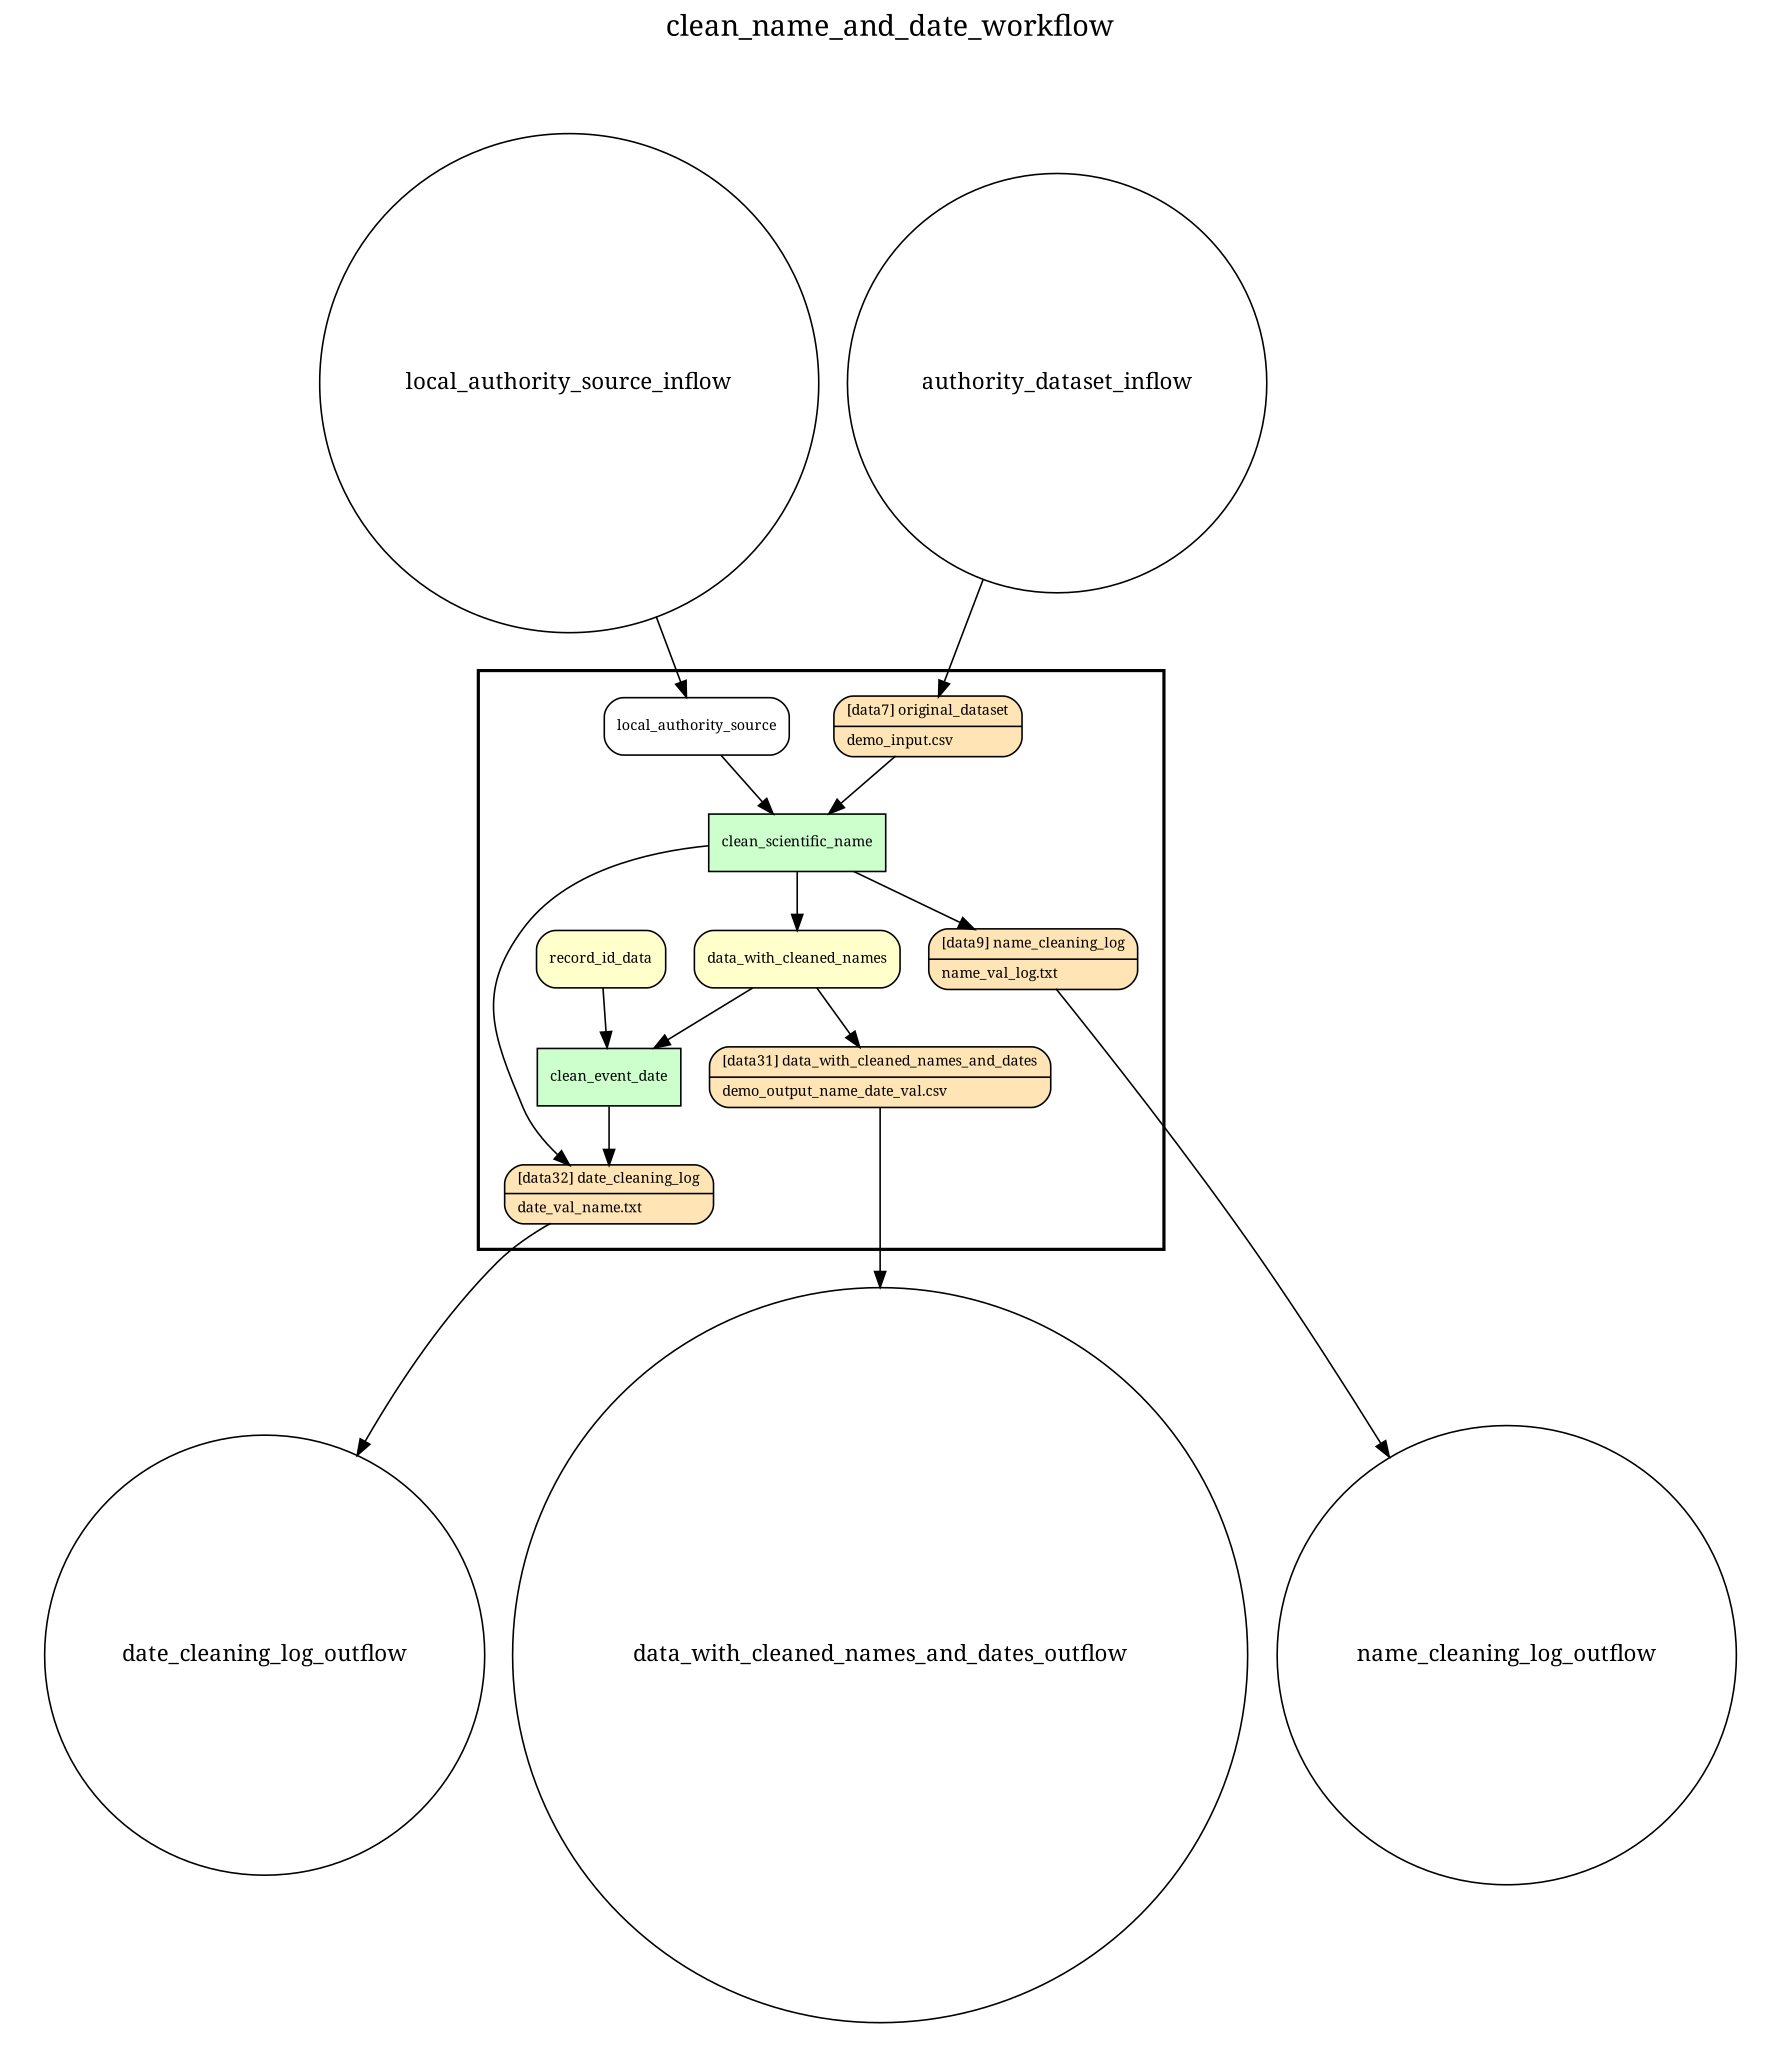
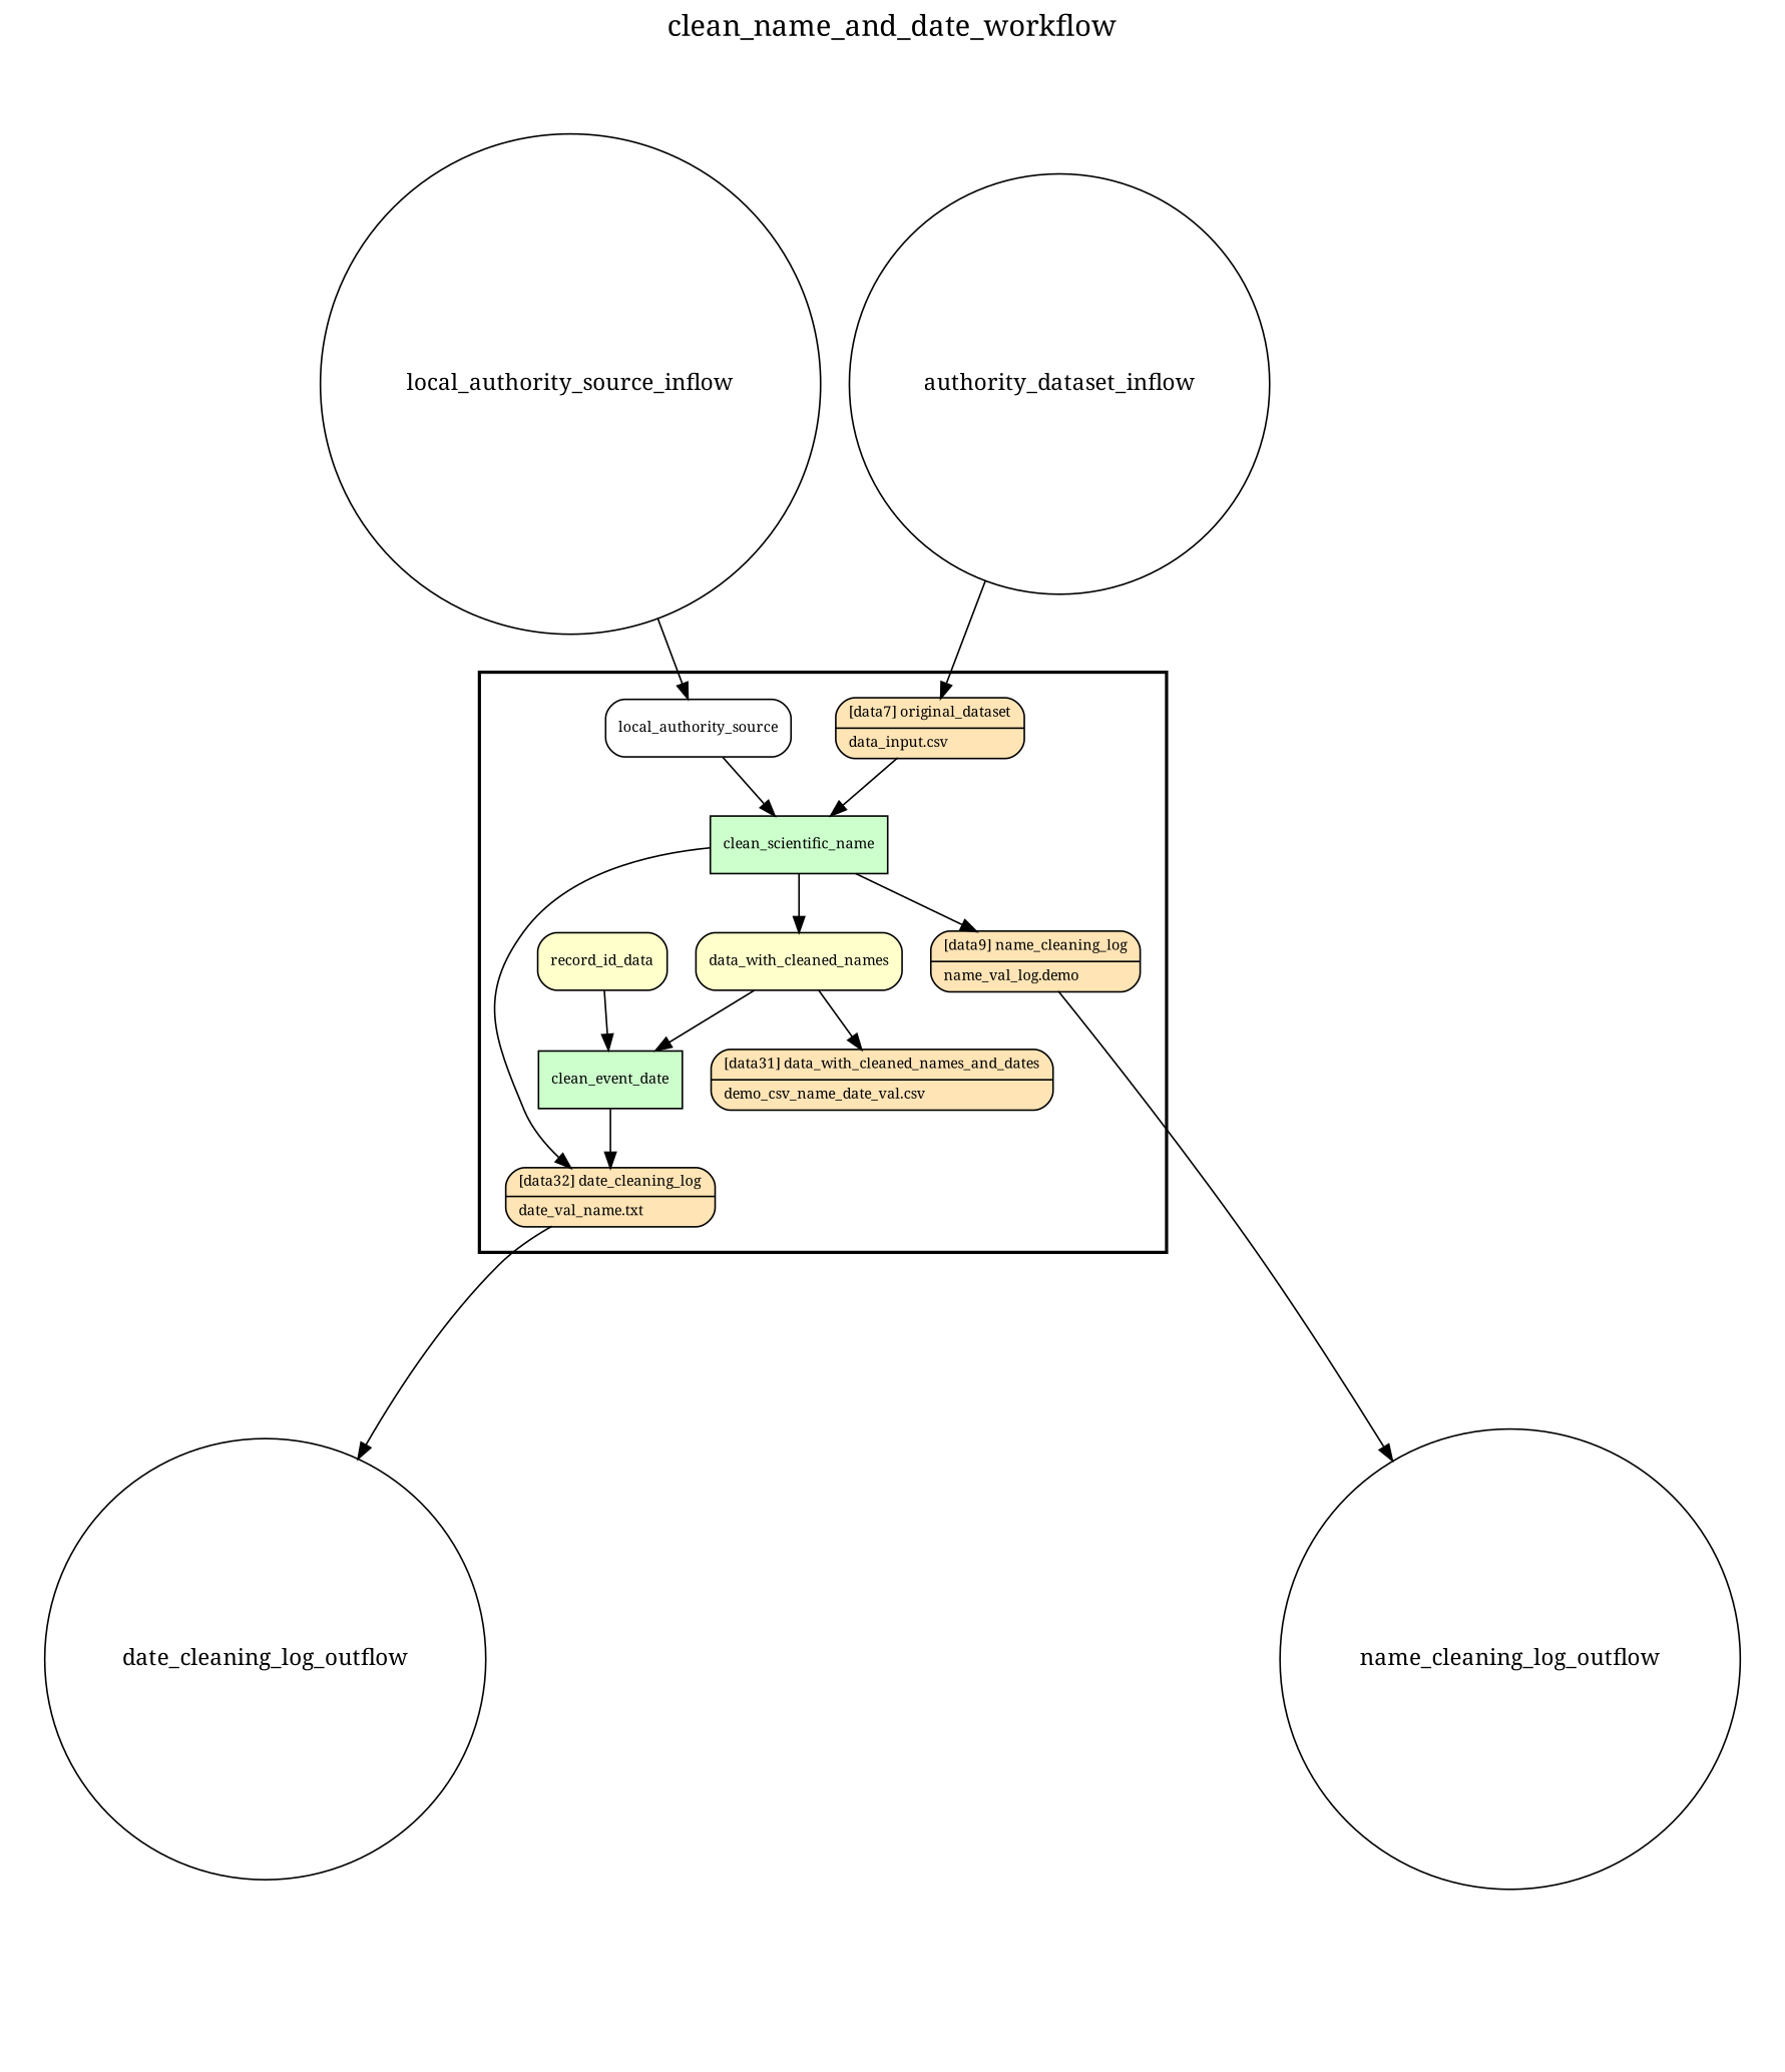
  digraph {
    fontname="Noto Serif"
    fontsize=18
    label=clean_name_and_date_workflow
    labelloc=t
    rankdir=TB
    node [fillcolor="#FFFFFF" fontname="Noto Serif" fontsize=9 peripheries=1 shape=box style="rounded,filled"]
    edge [fontname="Noto Serif"]
    clean_scientific_name [fillcolor="#CCFFCC" style=filled]
    clean_event_date [fillcolor="#CCFFCC" style=filled]
-   n3 [fillcolor="#FFE4B5" label="{<f0> [data7] original_dataset |<f1>demo_input.csv\l}" rankdir=LR shape=record]
+   n3 [fillcolor="#FFE4B5" label="{<f0> [data7] original_dataset |<f1>data_input.csv\l}" rankdir=LR shape=record]
    data_with_cleaned_names [fillcolor="#FFFFCC"]
    record_id_data [fillcolor="#FFFFCC"]
-   n6 [fillcolor="#FFE4B5" label="{<f0> [data9] name_cleaning_log |<f1>name_val_log.txt\l}" rankdir=LR shape=record]
-   n7 [fillcolor="#FFE4B5" label="{<f0> [data31] data_with_cleaned_names_and_dates |<f1>demo_output_name_date_val.csv\l}" rankdir=LR shape=record]
+   n6 [fillcolor="#FFE4B5" label="{<f0> [data9] name_cleaning_log |<f1>name_val_log.demo\l}" rankdir=LR shape=record]
+   n7 [fillcolor="#FFE4B5" label="{<f0> [data31] data_with_cleaned_names_and_dates |<f1>demo_csv_name_date_val.csv\l}" rankdir=LR shape=record]
    n8 [fillcolor="#FFE4B5" label="{<f0> [data32] date_cleaning_log |<f1>date_val_name.txt\l}" rankdir=LR shape=record]
    local_authority_source
    n10 [label=authority_dataset_inflow shape=circle width=0.2 fontsize="" style=""]
    local_authority_source_inflow [shape=circle width=0.2 fontsize="" style=""]
    date_cleaning_log_outflow [shape=circle width=0.2 fontsize="" style=""]
-   data_with_cleaned_names_and_dates_outflow [shape=circle width=0.2 fontsize="" style=""]
    name_cleaning_log_outflow [shape=circle width=0.2 fontsize="" style=""]
    subgraph cluster_1 {
      color=black
      label=""
      penwidth=2
      subgraph cluster_2 {
        color=white
        label=""
        penwidth=2
        clean_scientific_name
        clean_event_date
        n3
        data_with_cleaned_names
        record_id_data
        n6
        n7
        n8
        local_authority_source
      }
    }
    subgraph cluster_3 {
      color=white
      label=""
      penwidth=2
      subgraph cluster_4 {
        color=white
        label=""
        penwidth=2
        n10
        local_authority_source_inflow
      }
    }
    subgraph cluster_5 {
      color=white
      label=""
      penwidth=2
      subgraph cluster_6 {
        color=white
        label=""
        penwidth=2
        date_cleaning_log_outflow
-       data_with_cleaned_names_and_dates_outflow
        name_cleaning_log_outflow
      }
    }
    clean_scientific_name -> data_with_cleaned_names
    clean_scientific_name -> n6
    clean_scientific_name -> n8
    clean_event_date -> n8
    n3 -> clean_scientific_name
    data_with_cleaned_names -> clean_event_date
    data_with_cleaned_names -> n7
    record_id_data -> clean_event_date
    n6 -> name_cleaning_log_outflow
-   n7 -> data_with_cleaned_names_and_dates_outflow
    n8 -> date_cleaning_log_outflow
    local_authority_source -> clean_scientific_name
    n10 -> n3
    local_authority_source_inflow -> local_authority_source
  }
